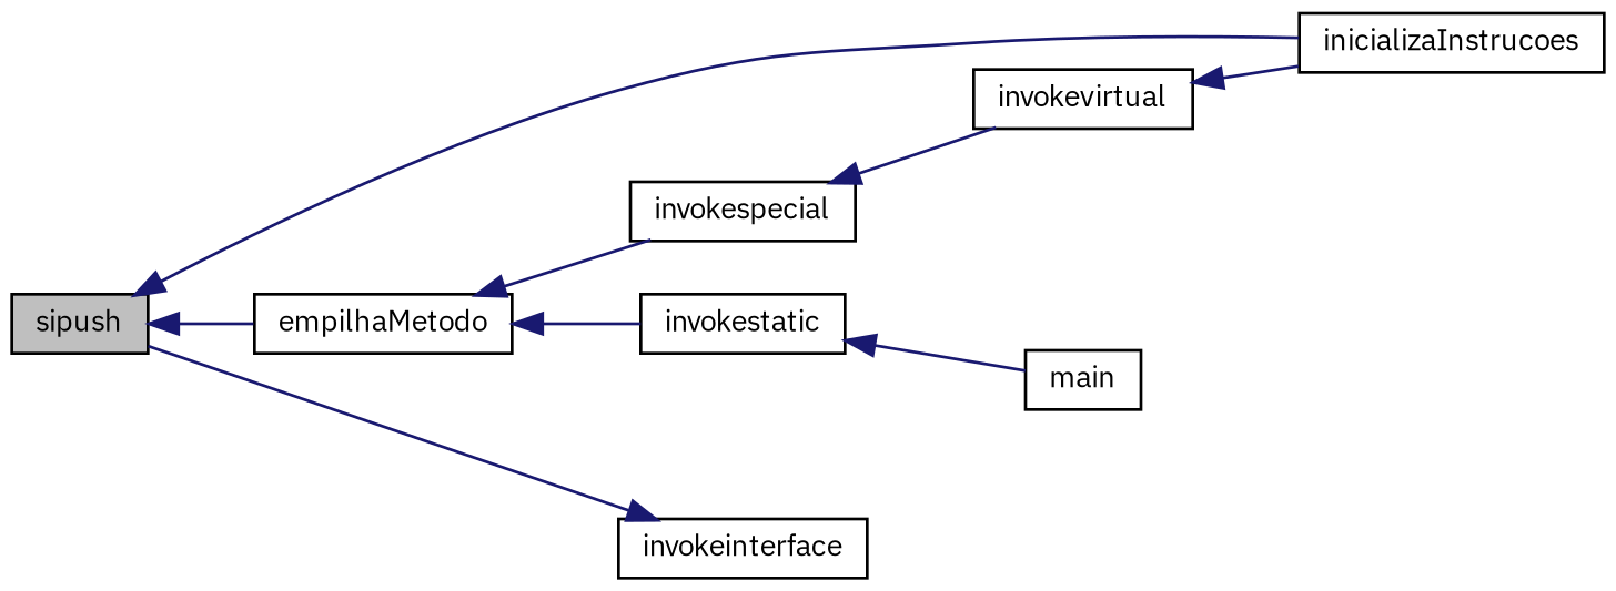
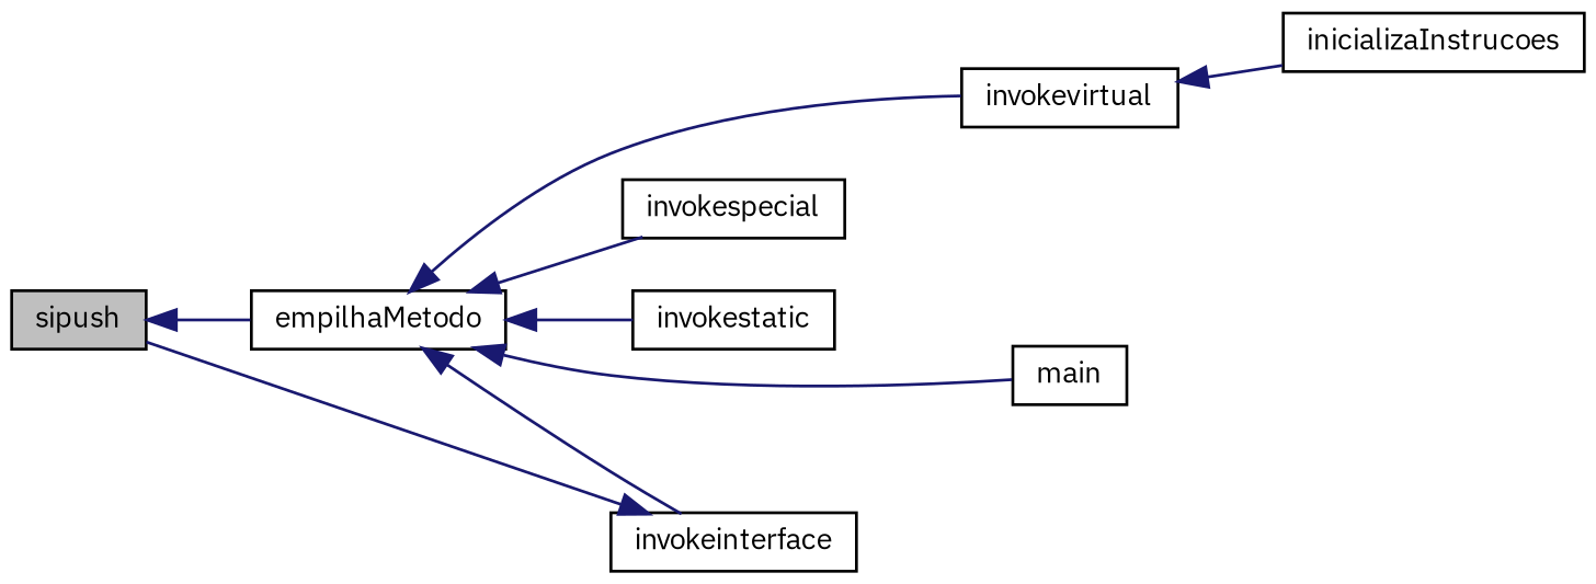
  digraph {
    fontname="IBM Plex Sans"
    rankdir=LR
    node [color=black fillcolor=white fontname="IBM Plex Sans" fontsize=10 shape=record style=filled]
    edge [color=midnightblue dir=back fontname="IBM Plex Sans" fontsize=10 labelfontname=Helvetica labelfontsize=10 style=solid]
    n1 [fillcolor=grey75 fontcolor=black height=0.2 label=sipush width=0.4]
    n2 [height=0.2 label=inicializaInstrucoes width=0.4]
    n3 [height=0.2 label=empilhaMetodo width=0.4]
    n4 [height=0.2 label=invokevirtual width=0.4]
    n5 [height=0.2 label=invokespecial width=0.4]
    n6 [height=0.2 label=invokestatic width=0.4]
    n7 [height=0.2 label=invokeinterface width=0.4]
    n8 [height=0.2 label=main width=0.4]
-   n1 -> n2
    n1 -> n3
-   n5 -> n4
+   n3 -> n4
    n3 -> n5
    n3 -> n6
-   n6 -> n8
+   n3 -> n7
+   n3 -> n8
    n4 -> n2
    n7 -> n1
  }
